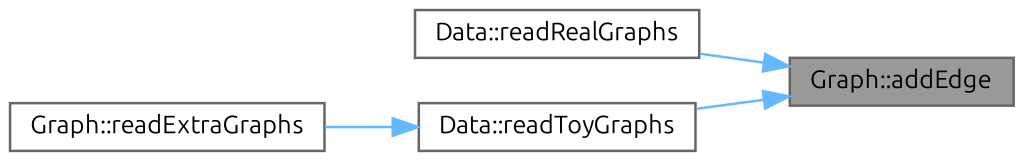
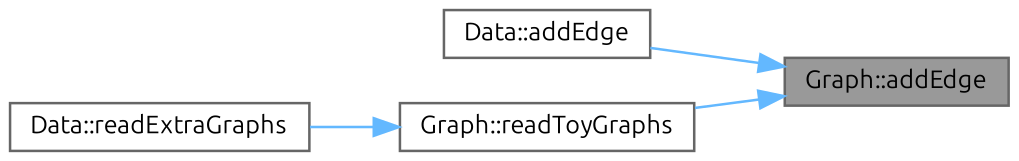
  digraph {
    fontname=Ubuntu
    rankdir=RL
    node [color=grey40 fillcolor=white fontname=Ubuntu fontsize=10 shape=box style=filled]
    edge [color=steelblue1 dir=back fontname=Ubuntu fontsize=10 labelfontname=Helvetica labelfontsize=10 style=solid]
    n1 [color=gray40 fillcolor=grey60 fontcolor=black height=0.2 label="Graph::addEdge" width=0.4]
-   n2 [height=0.2 label="Data::readRealGraphs" width=0.4]
-   n3 [height=0.2 label="Data::readToyGraphs" width=0.4]
-   n4 [height=0.2 label="Graph::readExtraGraphs" width=0.4]
+   n2 [height=0.2 label="Data::addEdge" width=0.4]
+   n3 [height=0.2 label="Graph::readToyGraphs" width=0.4]
+   n4 [height=0.2 label="Data::readExtraGraphs" width=0.4]
    n1 -> n2
    n1 -> n3
    n3 -> n4
  }
